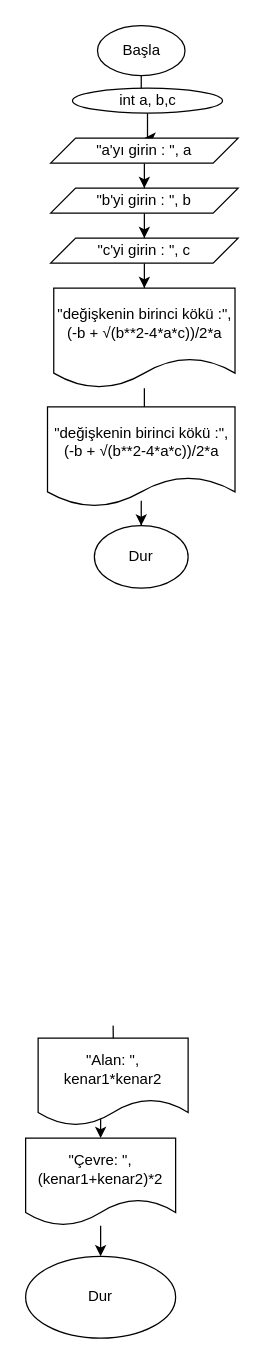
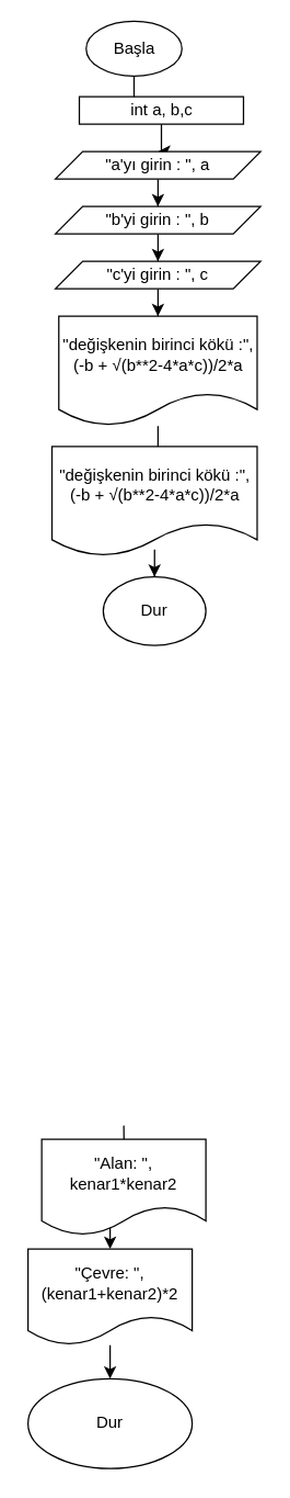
  <mxCell id="0" />
  <mxCell id="1" parent="0" />
  <mxCell id="2" value="" style="edgeStyle=orthogonalEdgeStyle;rounded=0;orthogonalLoop=1;jettySize=auto;html=1;" edge="1" parent="1" source="3" target="5"><mxGeometry relative="1" as="geometry" /></mxCell>
- <mxCell id="3" value="Başla" style="ellipse;whiteSpace=wrap;html=1;" vertex="1" parent="1"><mxGeometry x="77.5" y="20" width="70" height="40" as="geometry" /></mxCell>
+ <mxCell id="3" value="Başla" style="ellipse;whiteSpace=wrap;html=1;" vertex="1" parent="1"><mxGeometry x="62.5" y="15" width="70" height="40" as="geometry" /></mxCell>
  <mxCell id="4" value="" style="edgeStyle=orthogonalEdgeStyle;rounded=0;orthogonalLoop=1;jettySize=auto;html=1;" edge="1" parent="1" source="5" target="7"><mxGeometry relative="1" as="geometry" /></mxCell>
- <mxCell id="5" value="int a, b,c" style="ellipse;whiteSpace=wrap;html=1;" vertex="1" parent="1"><mxGeometry x="57.5" y="70" width="120" height="20" as="geometry" /></mxCell>
+ <mxCell id="5" value="int a, b,c" style="whiteSpace=wrap;html=1;" vertex="1" parent="1"><mxGeometry x="57.5" y="70" width="120" height="20" as="geometry" /></mxCell>
  <mxCell id="6" value="" style="edgeStyle=orthogonalEdgeStyle;rounded=0;orthogonalLoop=1;jettySize=auto;html=1;" edge="1" parent="1" source="7" target="9"><mxGeometry relative="1" as="geometry" /></mxCell>
  <mxCell id="7" value="&quot;a'yı girin : &quot;, a" style="shape=parallelogram;perimeter=parallelogramPerimeter;whiteSpace=wrap;html=1;fixedSize=1;" vertex="1" parent="1"><mxGeometry x="40" y="110" width="150" height="20" as="geometry" /></mxCell>
  <mxCell id="8" value="" style="edgeStyle=orthogonalEdgeStyle;rounded=0;orthogonalLoop=1;jettySize=auto;html=1;" edge="1" parent="1" source="9" target="15"><mxGeometry relative="1" as="geometry" /></mxCell>
  <mxCell id="9" value="&quot;b'yi girin : &quot;, b" style="shape=parallelogram;perimeter=parallelogramPerimeter;whiteSpace=wrap;html=1;fixedSize=1;" vertex="1" parent="1"><mxGeometry x="40" y="150" width="150" height="20" as="geometry" /></mxCell>
  <mxCell id="10" value="" style="edgeStyle=orthogonalEdgeStyle;rounded=0;orthogonalLoop=1;jettySize=auto;html=1;" edge="1" parent="1" target="12"><mxGeometry relative="1" as="geometry"><mxPoint x="90" y="820" as="sourcePoint" /></mxGeometry></mxCell>
  <mxCell id="11" value="" style="edgeStyle=orthogonalEdgeStyle;rounded=0;orthogonalLoop=1;jettySize=auto;html=1;" edge="1" parent="1" source="12" target="13"><mxGeometry relative="1" as="geometry" /></mxCell>
  <mxCell id="12" value="&quot;Çevre: &quot;, (kenar1+kenar2)*2" style="shape=document;whiteSpace=wrap;html=1;boundedLbl=1;" vertex="1" parent="1"><mxGeometry x="20" y="910" width="120" height="70" as="geometry" /></mxCell>
  <mxCell id="13" value="Dur" style="ellipse;whiteSpace=wrap;html=1;" vertex="1" parent="1"><mxGeometry x="20" y="1004.5" width="120" height="65.5" as="geometry" /></mxCell>
  <mxCell id="14" value="" style="edgeStyle=orthogonalEdgeStyle;rounded=0;orthogonalLoop=1;jettySize=auto;html=1;" edge="1" parent="1" source="15" target="18"><mxGeometry relative="1" as="geometry" /></mxCell>
  <mxCell id="15" value="&quot;c'yi girin : &quot;, c" style="shape=parallelogram;perimeter=parallelogramPerimeter;whiteSpace=wrap;html=1;fixedSize=1;" vertex="1" parent="1"><mxGeometry x="40" y="190" width="150" height="20" as="geometry" /></mxCell>
  <mxCell id="16" value="&quot;Alan: &quot;, kenar1*kenar2" style="shape=document;whiteSpace=wrap;html=1;boundedLbl=1;" vertex="1" parent="1"><mxGeometry x="30" y="830" width="120" height="70" as="geometry" /></mxCell>
  <mxCell id="17" value="" style="edgeStyle=orthogonalEdgeStyle;rounded=0;orthogonalLoop=1;jettySize=auto;html=1;" edge="1" parent="1" source="18" target="20"><mxGeometry relative="1" as="geometry" /></mxCell>
  <mxCell id="18" value="&quot;değişkenin birinci kökü :&quot;, (-b + √(b**2-4*a*c))/2*a" style="shape=document;whiteSpace=wrap;html=1;boundedLbl=1;" vertex="1" parent="1"><mxGeometry x="42.5" y="230" width="145" height="80" as="geometry" /></mxCell>
  <mxCell id="19" value="" style="edgeStyle=orthogonalEdgeStyle;rounded=0;orthogonalLoop=1;jettySize=auto;html=1;" edge="1" parent="1" source="20" target="21"><mxGeometry relative="1" as="geometry" /></mxCell>
  <mxCell id="20" value="&quot;değişkenin birinci kökü :&quot;, (-b + √(b**2-4*a*c))/2*a" style="shape=document;whiteSpace=wrap;html=1;boundedLbl=1;" vertex="1" parent="1"><mxGeometry x="37.5" y="325" width="150" height="80" as="geometry" /></mxCell>
  <mxCell id="21" value="Dur" style="ellipse;whiteSpace=wrap;html=1;" vertex="1" parent="1"><mxGeometry x="75" y="420" width="75" height="50" as="geometry" /></mxCell>
